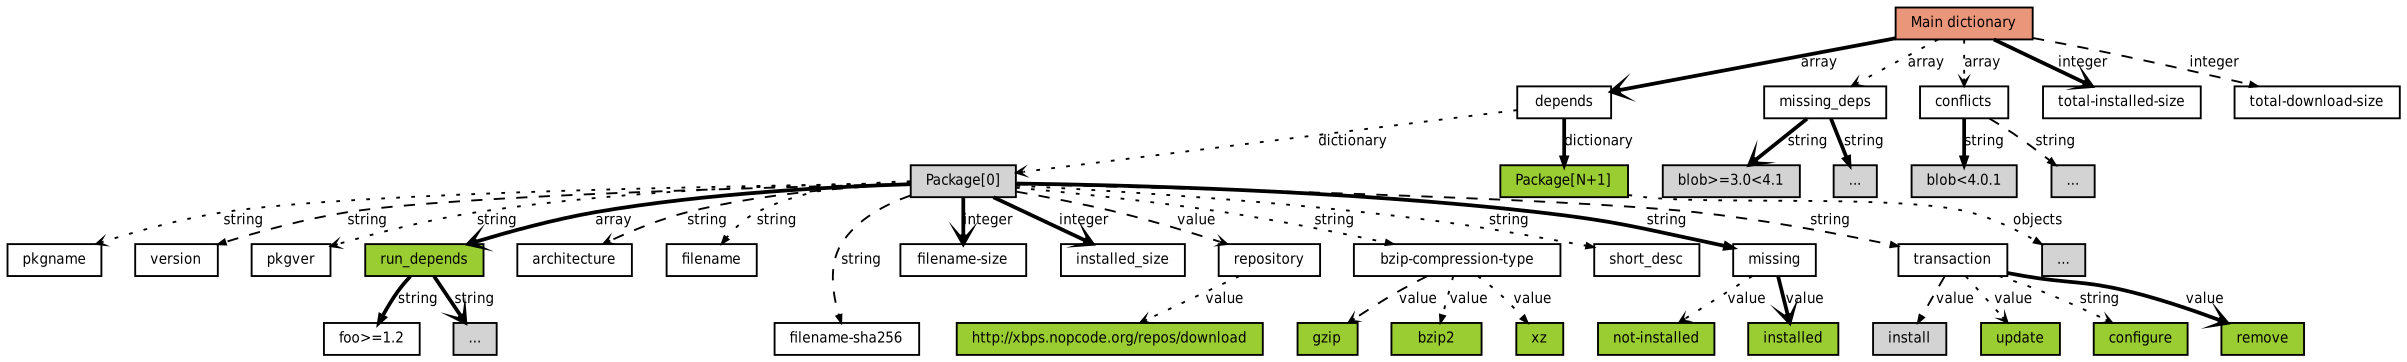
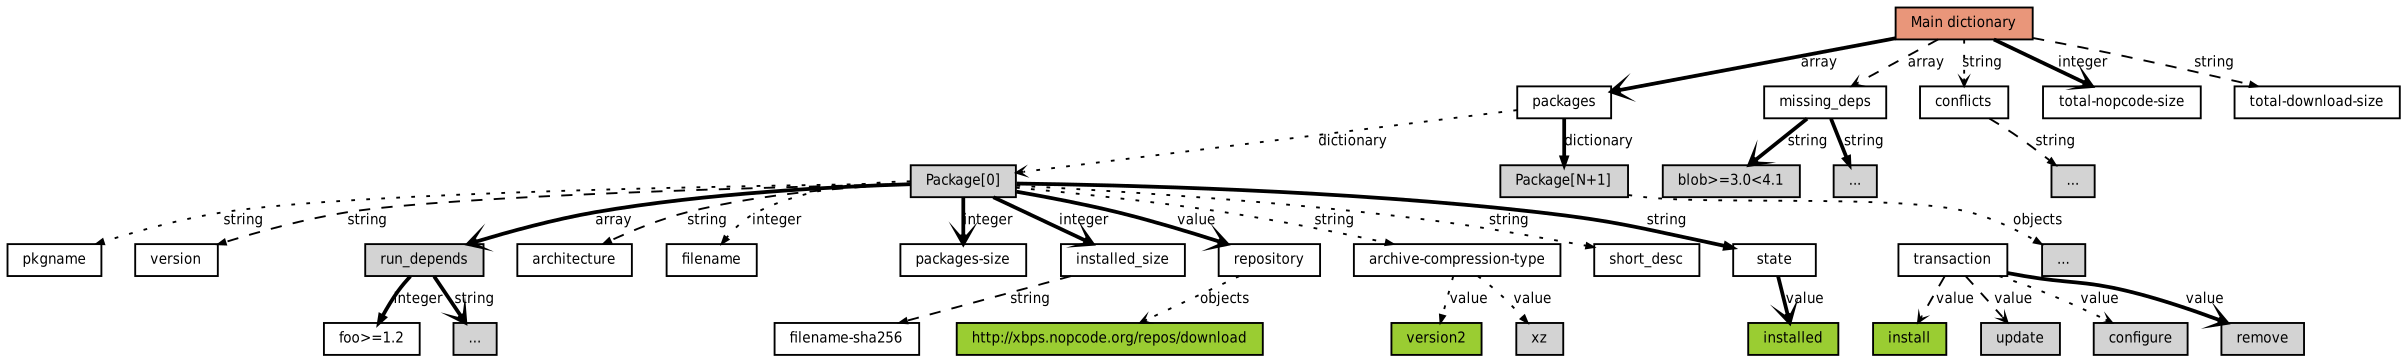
  digraph {
    rankdir=TB
    ranksep=.1
    node [fontname=DejaVuSansCondensed fontsize=8 shape=box style=filled]
    edge [arrowhead=vee arrowsize=0.40 fontname=DejaVuSansCondensed fontsize=8 style=bold]
    n1 [fillcolor=darksalmon height=.1 label="Main dictionary" width=.1]
-   packages [height=.1 width=.1 label=depends style=""]
+   packages [height=.1 width=.1 style=""]
    missing_deps [height=.1 width=.1 style=""]
    conflicts [height=.1 width=.1 style=""]
-   n5 [height=.1 label="total-installed-size" width=.1 style=""]
+   n5 [height=.1 label="total-nopcode-size" width=.1 style=""]
    n6 [height=.1 label="total-download-size" width=.1 style=""]
    n7 [height=.1 label="Package[0]" width=.1]
-   n8 [height=.1 label="Package[N+1]" width=.1 fillcolor=yellowgreen]
+   n8 [height=.1 label="Package[N+1]" width=.1]
    n9 [height=.1 label="blob>=3.0<4.1" width=.1]
    n10 [height=.1 label="..." width=.1]
-   n11 [height=.1 label="blob<4.0.1" width=.1]
    n12 [height=.1 label="..." width=.1]
    pkgname [height=.1 width=.1 style=""]
    version [height=.1 width=.1 style=""]
-   pkgver [height=.1 width=.1 style=""]
-   run_depends [height=.1 width=.1 fillcolor=yellowgreen]
+   run_depends [height=.1 width=.1]
    architecture [height=.1 width=.1 style=""]
    filename [height=.1 width=.1 style=""]
    n19 [height=.1 label="filename-sha256" width=.1 style=""]
-   n20 [height=.1 label="filename-size" width=.1 style=""]
+   n20 [height=.1 label="packages-size" width=.1 style=""]
    n21 [height=.1 label=installed_size width=.1 style=""]
    repository [height=.1 width=.1 style=""]
-   n23 [height=.1 label="bzip-compression-type" width=.1 style=""]
+   n23 [height=.1 label="archive-compression-type" width=.1 style=""]
    short_desc [height=.1 width=.1 style=""]
-   state [height=.1 width=.1 label=missing style=""]
+   state [height=.1 width=.1 style=""]
    n26 [height=.1 label=transaction width=.1 style=""]
    n27 [height=.1 label="..." width=.1]
    n28 [height=.1 label="foo>=1.2" width=.1 style=""]
    n29 [height=.1 label="..." width=.1]
    n30 [fillcolor=yellowgreen height=.1 label="http://xbps.nopcode.org/repos/download" width=.1]
-   n31 [fillcolor=yellowgreen height=.1 label=gzip width=.1]
-   n32 [fillcolor=yellowgreen height=.1 label=bzip2 width=.1]
-   n33 [fillcolor=yellowgreen height=.1 label=xz width=.1]
-   n34 [fillcolor=yellowgreen height=.1 label="not-installed" width=.1]
+   n32 [fillcolor=yellowgreen height=.1 label=version2 width=.1]
+   n33 [fillcolor=lightgrey height=.1 label=xz width=.1]
    n35 [fillcolor=yellowgreen height=.1 label=installed width=.1]
-   n36 [fillcolor=lightgrey height=.1 label=install width=.1]
-   n37 [fillcolor=yellowgreen height=.1 label=update width=.1]
-   n38 [fillcolor=yellowgreen height=.1 label=configure width=.1]
-   n39 [fillcolor=yellowgreen height=.1 label=remove width=.1]
+   n36 [fillcolor=yellowgreen height=.1 label=install width=.1]
+   n37 [fillcolor=lightgrey height=.1 label=update width=.1]
+   n38 [fillcolor=lightgrey height=.1 label=configure width=.1]
+   n39 [fillcolor=lightgrey height=.1 label=remove width=.1]
    n1 -> packages [label=array]
-   n1 -> missing_deps [label=array style=dotted]
-   n1 -> conflicts [label=array style=dotted]
+   n1 -> missing_deps [label=array style=dashed]
+   n1 -> conflicts [label=string style=dotted]
    n1 -> n5 [label=integer]
-   n1 -> n6 [arrowhead=normal label=integer style=dashed]
+   n1 -> n6 [arrowhead=normal label=string style=dashed]
    packages -> n7 [label=dictionary style=dotted]
    packages -> n8 [arrowhead=normal label=dictionary]
    missing_deps -> n9 [label=string]
    missing_deps -> n10 [arrowhead=normal label=string]
-   conflicts -> n11 [arrowhead=normal label=string]
    conflicts -> n12 [arrowhead=normal label=string style=dashed]
-   n7 -> pkgname [label=string style=dotted]
+   n7 -> pkgname [arrowhead=normal label=string style=dotted]
    n7 -> version [arrowhead=normal label=string style=dashed]
-   n7 -> pkgver [label=string style=dotted]
    n7 -> run_depends [label=array]
-   n7 -> architecture [label=string style=dashed]
-   n7 -> filename [arrowhead=normal label=string style=dotted]
-   n7 -> n19 [arrowhead=normal label=string style=dashed]
+   n7 -> architecture [arrowhead=normal label=string style=dashed]
+   n7 -> filename [arrowhead=normal label=integer style=dotted]
+   n21 -> n19 [arrowhead=normal label=string style=dashed]
    n7 -> n20 [label=integer]
    n7 -> n21 [label=integer]
-   n7 -> repository [label=value style=dashed]
+   n7 -> repository [label=value]
    n7 -> n23 [arrowhead=normal label=string style=dotted]
    n7 -> short_desc [arrowhead=normal label=string style=dotted]
    n7 -> state [arrowhead=normal label=string]
-   n7 -> n26 [arrowhead=normal label=string style=dashed]
    n8 -> n27 [arrowhead=normal label=objects style=dotted]
-   run_depends -> n28 [arrowhead=normal label=string]
+   run_depends -> n28 [arrowhead=normal label=integer]
    run_depends -> n29 [label=string]
-   repository -> n30 [label=value style=dotted]
-   n23 -> n31 [label=value style=dashed]
+   repository -> n30 [label=objects style=dotted]
    n23 -> n32 [arrowhead=normal label=value style=dotted]
    n23 -> n33 [arrowhead=normal label=value style=dotted]
-   state -> n34 [label=value style=dotted]
    state -> n35 [label=value]
-   n26 -> n36 [arrowhead=normal label=value style=dashed]
-   n26 -> n37 [label=value style=dotted]
-   n26 -> n38 [label=string style=dotted]
+   n26 -> n36 [label=value style=dashed]
+   n26 -> n37 [label=value style=dashed]
+   n26 -> n38 [label=value style=dotted]
    n26 -> n39 [label=value]
  }
